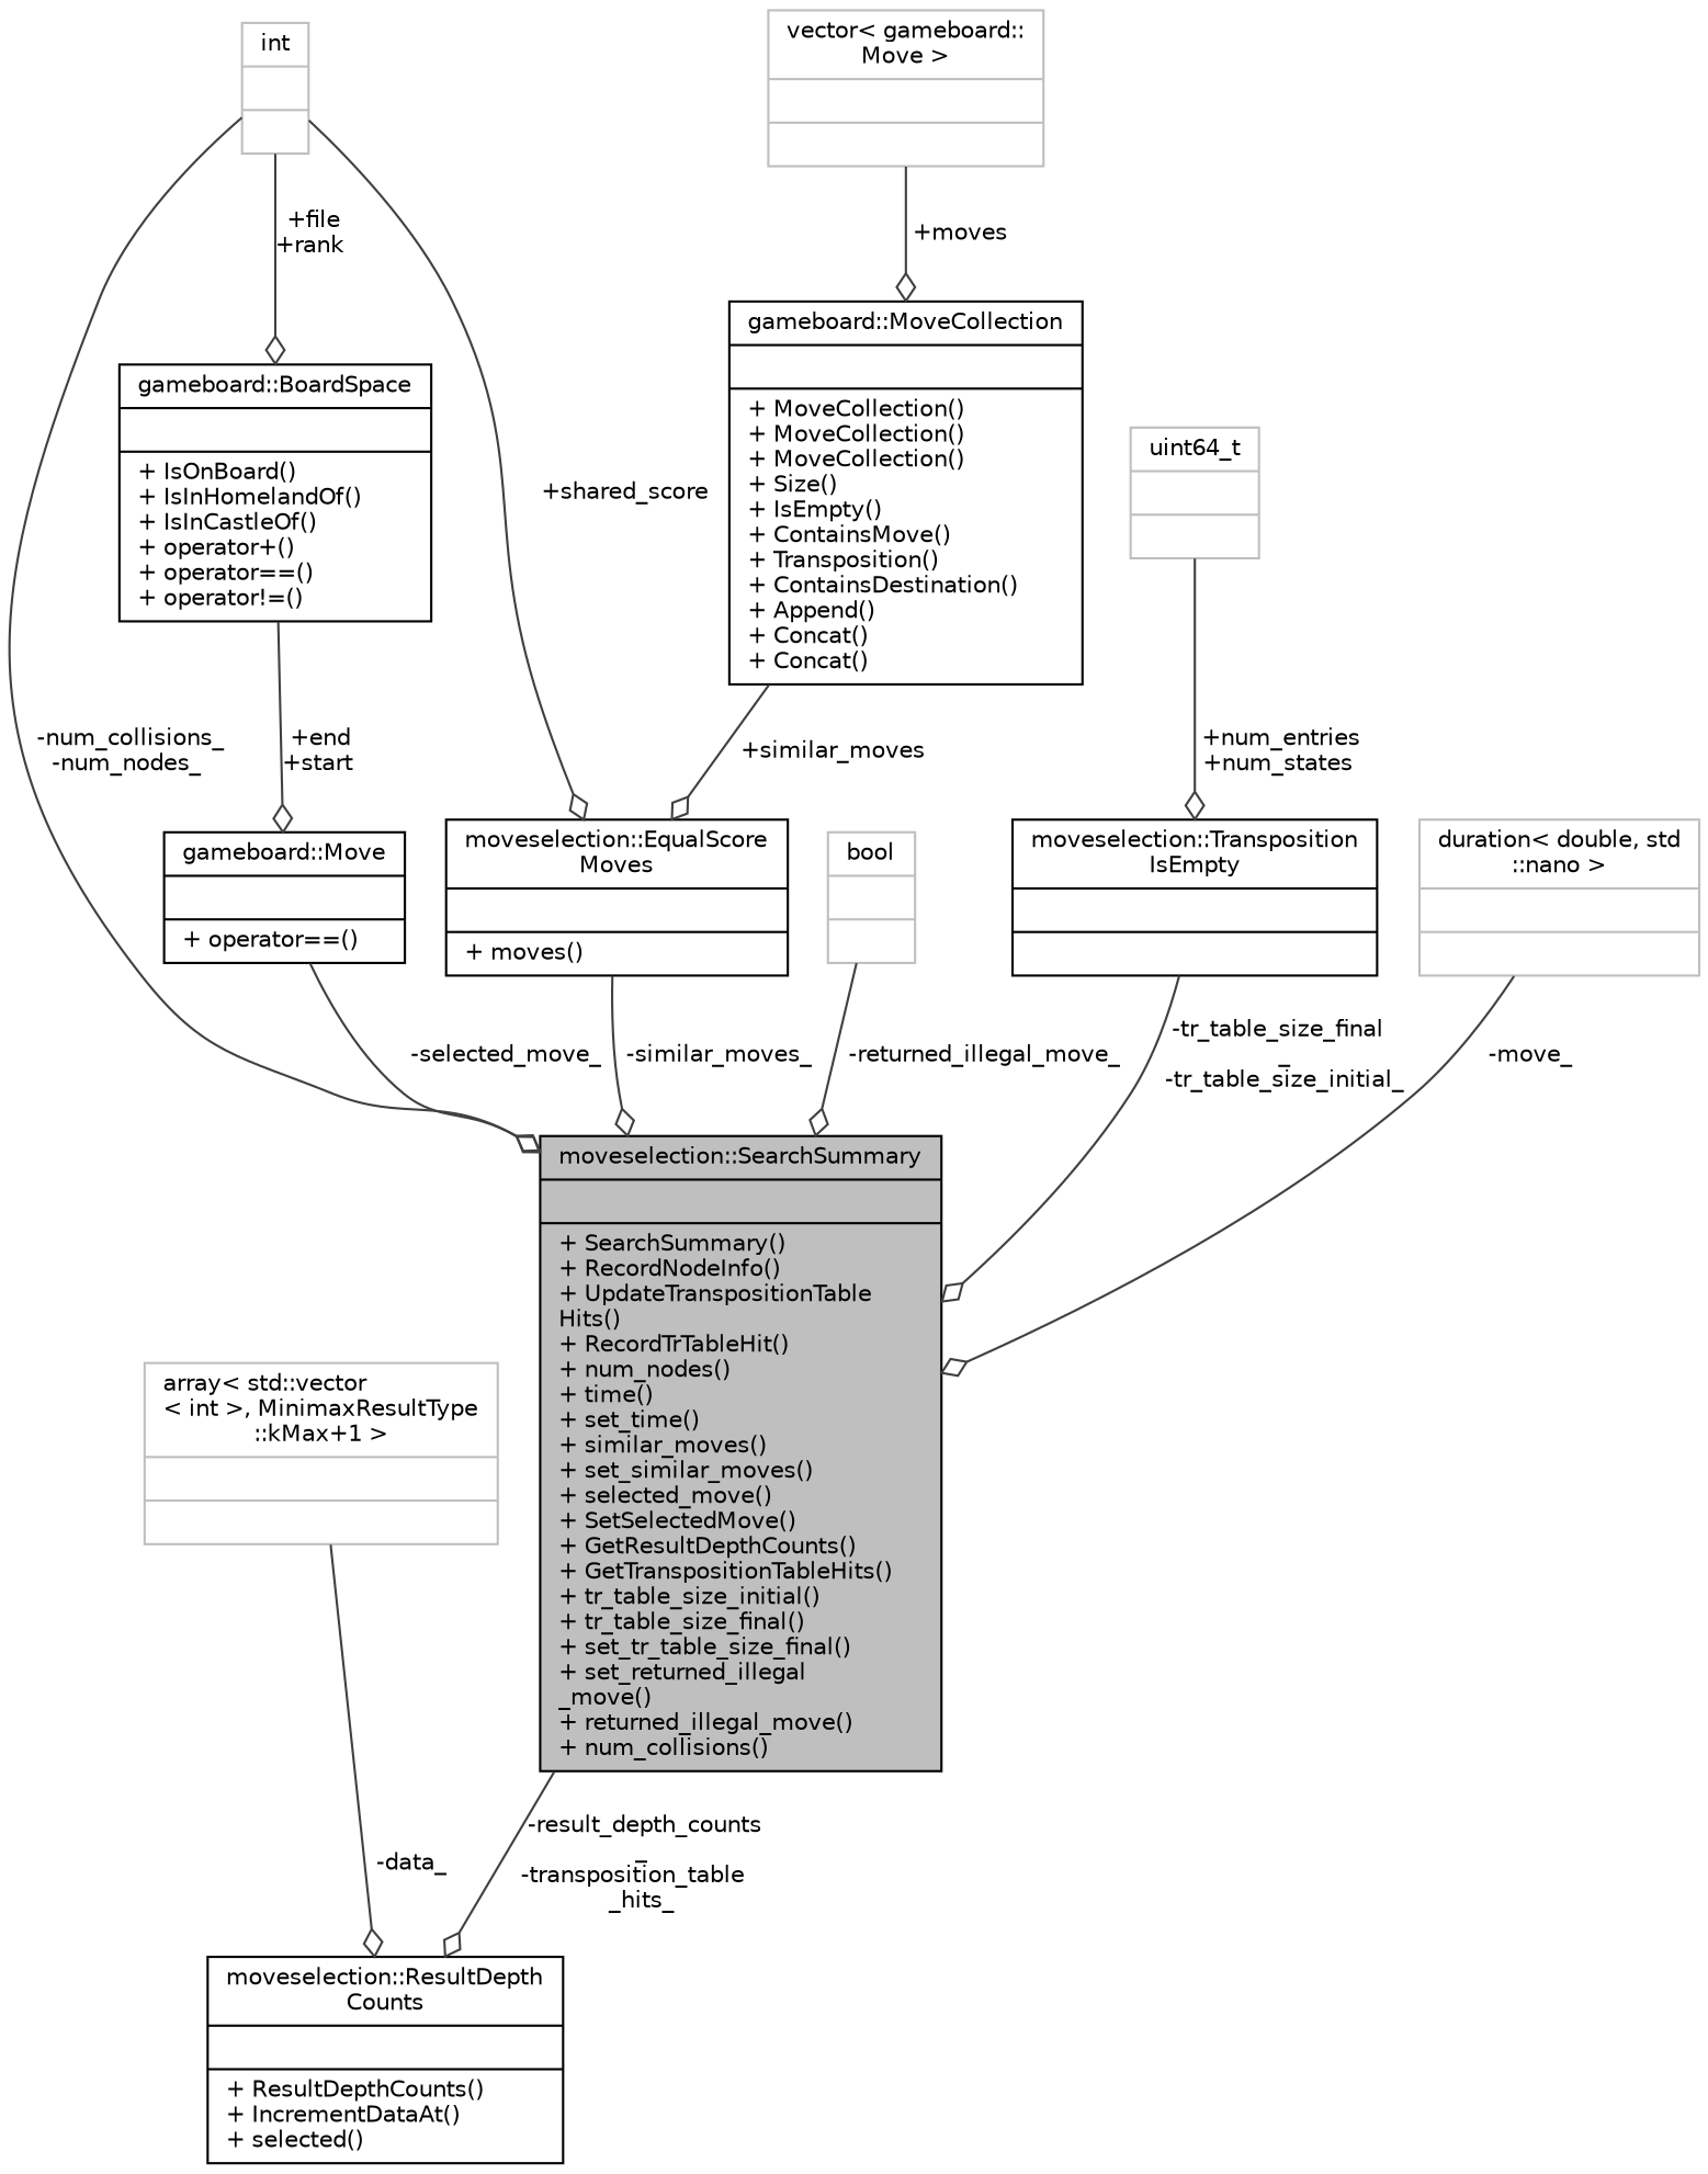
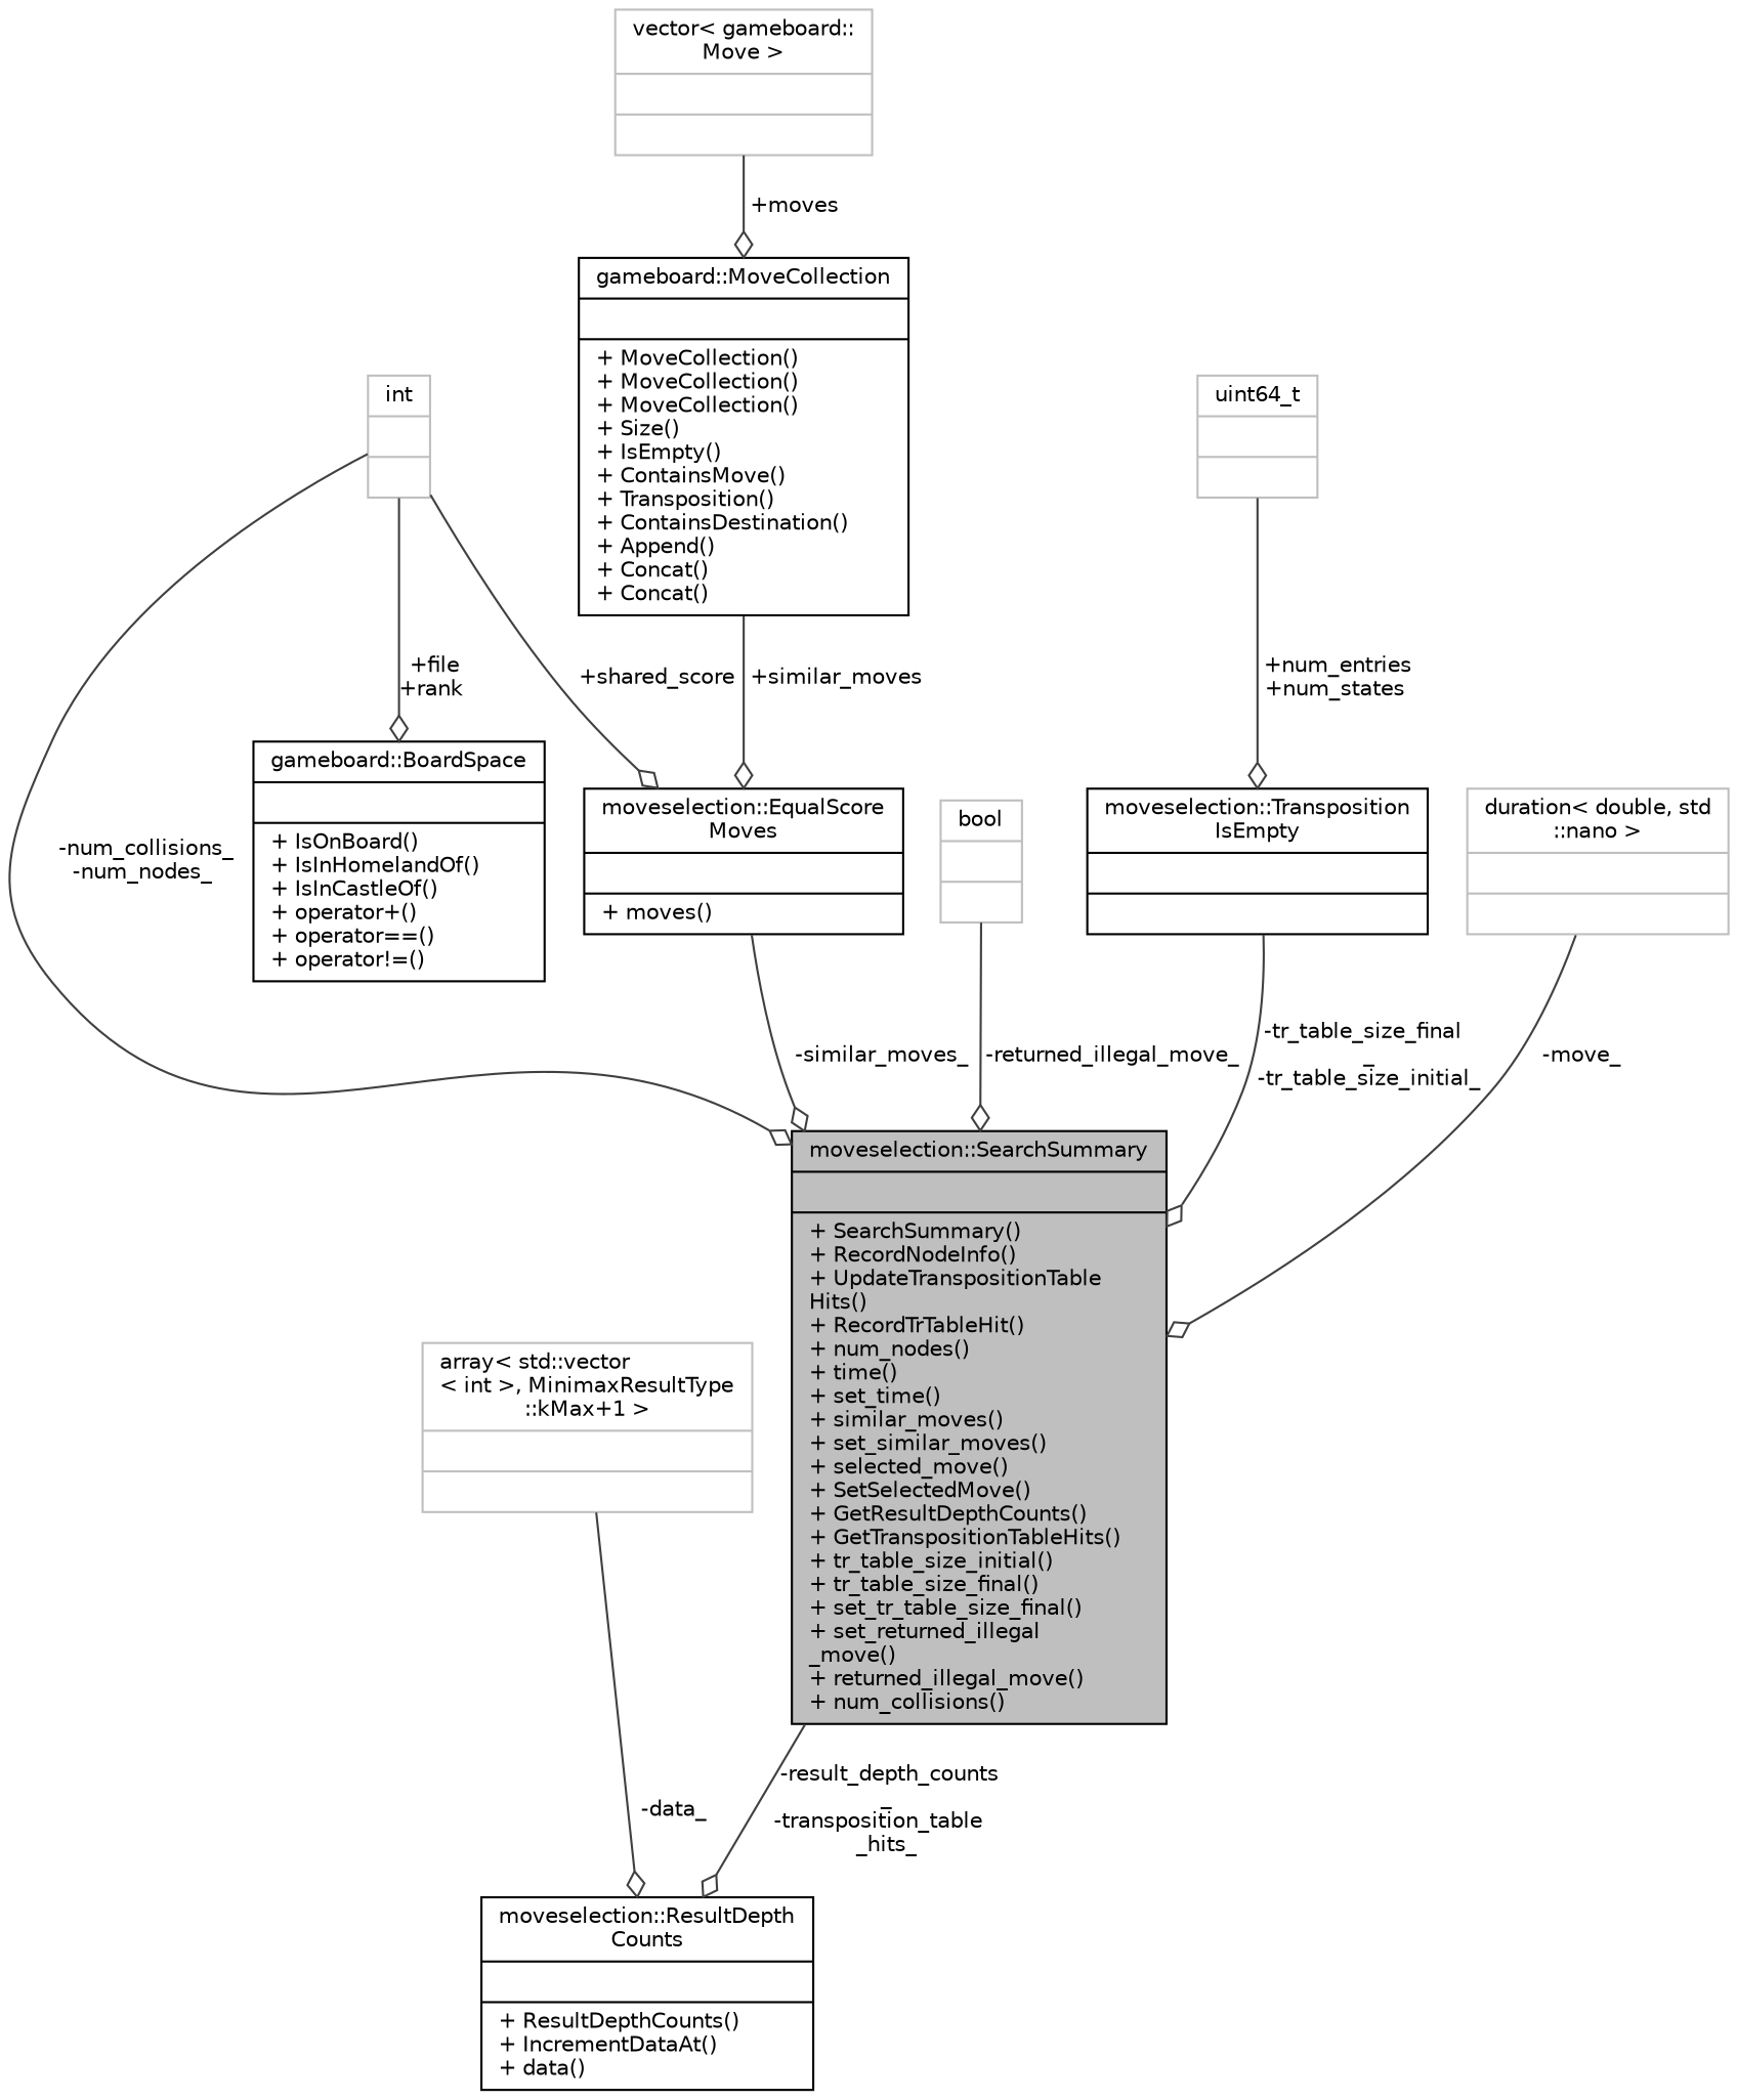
  digraph {
    node [color=black fillcolor=white fontname=Helvetica fontsize=10 shape=record style=filled]
    edge [arrowhead=odiamond color=grey25 fontname=Helvetica fontsize=10 labelfontname=Helvetica labelfontsize=10 style=solid]
    n1 [fillcolor=grey75 fontcolor=black height=0.2 label="{moveselection::SearchSummary\n||+ SearchSummary()\l+ RecordNodeInfo()\l+ UpdateTranspositionTable\lHits()\l+ RecordTrTableHit()\l+ num_nodes()\l+ time()\l+ set_time()\l+ similar_moves()\l+ set_similar_moves()\l+ selected_move()\l+ SetSelectedMove()\l+ GetResultDepthCounts()\l+ GetTranspositionTableHits()\l+ tr_table_size_initial()\l+ tr_table_size_final()\l+ set_tr_table_size_final()\l+ set_returned_illegal\l_move()\l+ returned_illegal_move()\l+ num_collisions()\l}" width=0.4]
-   n2 [height=0.2 label="{moveselection::ResultDepth\lCounts\n||+ ResultDepthCounts()\l+ IncrementDataAt()\l+ selected()\l}" width=0.4]
-   n3 [height=0.2 label="{gameboard::Move\n||+ operator==()\l}" width=0.4]
+   n2 [height=0.2 label="{moveselection::ResultDepth\lCounts\n||+ ResultDepthCounts()\l+ IncrementDataAt()\l+ data()\l}" width=0.4]
    n4 [height=0.2 label="{gameboard::BoardSpace\n||+ IsOnBoard()\l+ IsInHomelandOf()\l+ IsInCastleOf()\l+ operator+()\l+ operator==()\l+ operator!=()\l}" width=0.4]
    n5 [color=grey75 height=0.2 label="{int\n||}" width=0.4]
    n6 [height=0.2 label="{moveselection::EqualScore\lMoves\n||+ moves()\l}" width=0.4]
    n7 [height=0.2 label="{gameboard::MoveCollection\n||+ MoveCollection()\l+ MoveCollection()\l+ MoveCollection()\l+ Size()\l+ IsEmpty()\l+ ContainsMove()\l+ Transposition()\l+ ContainsDestination()\l+ Append()\l+ Concat()\l+ Concat()\l}" width=0.4]
    n8 [color=grey75 height=0.2 label="{vector\< gameboard::\lMove \>\n||}" width=0.4]
    n9 [color=grey75 height=0.2 label="{array\< std::vector\l\< int \>, MinimaxResultType\l::kMax+1 \>\n||}" width=0.4]
    n10 [color=grey75 height=0.2 label="{bool\n||}" width=0.4]
    n11 [height=0.2 label="{moveselection::Transposition\lIsEmpty\n||}" width=0.4]
    n12 [color=grey75 height=0.2 label="{uint64_t\n||}" width=0.4]
    n13 [color=grey75 height=0.2 label="{duration\< double, std\l::nano \>\n||}" width=0.4]
    n1 -> n2 [label=" -result_depth_counts\l_\n-transposition_table\l_hits_"]
-   n3 -> n1 [label=" -selected_move_"]
-   n4 -> n3 [label=" +end\n+start"]
    n5 -> n1 [label=" -num_collisions_\n-num_nodes_"]
    n5 -> n4 [label=" +file\n+rank"]
    n5 -> n6 [label=" +shared_score"]
    n6 -> n1 [label=" -similar_moves_"]
    n7 -> n6 [label=" +similar_moves"]
    n8 -> n7 [label=" +moves"]
    n9 -> n2 [label=" -data_"]
    n10 -> n1 [label=" -returned_illegal_move_"]
    n11 -> n1 [label=" -tr_table_size_final\l_\n-tr_table_size_initial_"]
    n12 -> n11 [label=" +num_entries\n+num_states"]
    n13 -> n1 [label=" -move_"]
  }
